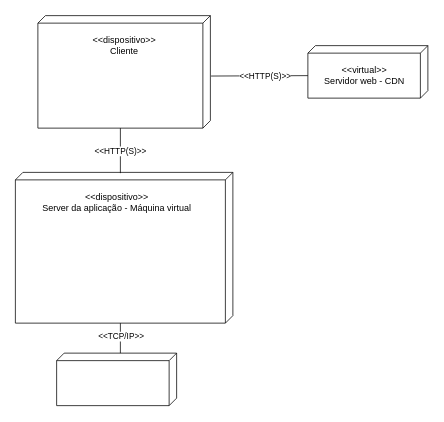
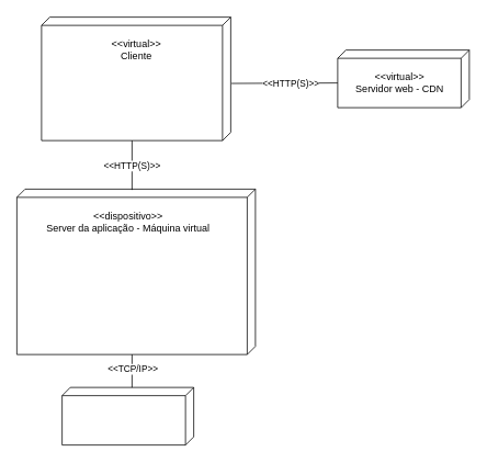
  <mxCell id="0" />
  <mxCell id="1" parent="0" />
  <mxCell id="2" value="" style="verticalAlign=top;align=center;spacingTop=8;spacingLeft=2;spacingRight=12;shape=cube;size=10;direction=south;fontStyle=4;html=1;whiteSpace=wrap;" parent="1" vertex="1"><mxGeometry x="50" y="20" width="230" height="150" as="geometry" /></mxCell>
- <mxCell id="3" value="&amp;lt;&amp;lt;dispositivo&amp;gt;&amp;gt;&lt;div&gt;Cliente&lt;/div&gt;" style="text;html=1;align=center;verticalAlign=middle;resizable=0;points=[];autosize=1;strokeColor=none;fillColor=none;" parent="1" vertex="1"><mxGeometry x="110" y="40" width="110" height="40" as="geometry" /></mxCell>
+ <mxCell id="3" value="&amp;lt;&amp;lt;virtual&amp;gt;&amp;gt;&lt;div&gt;Cliente&lt;/div&gt;" style="text;html=1;align=center;verticalAlign=middle;resizable=0;points=[];autosize=1;strokeColor=none;fillColor=none;" parent="1" vertex="1"><mxGeometry x="110" y="40" width="110" height="40" as="geometry" /></mxCell>
  <mxCell id="4" value="" style="verticalAlign=top;align=center;spacingTop=8;spacingLeft=2;spacingRight=12;shape=cube;size=10;direction=south;fontStyle=4;html=1;whiteSpace=wrap;" parent="1" vertex="1"><mxGeometry x="20" y="229" width="290" height="201" as="geometry" /></mxCell>
  <mxCell id="5" value="&amp;lt;&amp;lt;dispositivo&amp;gt;&amp;gt;&lt;div&gt;Server da aplicação - Máquina virtual&lt;/div&gt;" style="text;html=1;align=center;verticalAlign=middle;resizable=0;points=[];autosize=1;strokeColor=none;fillColor=none;" parent="1" vertex="1"><mxGeometry x="45" y="249" width="220" height="40" as="geometry" /></mxCell>
  <mxCell id="6" value="" style="verticalAlign=top;align=center;spacingTop=8;spacingLeft=2;spacingRight=12;shape=cube;size=10;direction=south;fontStyle=4;html=1;whiteSpace=wrap;" parent="1" vertex="1"><mxGeometry x="410" y="60" width="160" height="70" as="geometry" /></mxCell>
  <mxCell id="7" value="&amp;lt;&amp;lt;virtual&amp;gt;&amp;gt;&lt;div&gt;Servidor web - CDN&lt;/div&gt;" style="text;html=1;align=center;verticalAlign=middle;resizable=0;points=[];autosize=1;strokeColor=none;fillColor=none;" parent="1" vertex="1"><mxGeometry x="420" y="80" width="130" height="40" as="geometry" /></mxCell>
  <mxCell id="8" value="" style="verticalAlign=top;align=center;spacingTop=8;spacingLeft=2;spacingRight=12;shape=cube;size=10;direction=south;fontStyle=4;html=1;whiteSpace=wrap;" parent="1" vertex="1"><mxGeometry x="75" y="470" width="160" height="70" as="geometry" /></mxCell>
  <mxCell id="9" value="" style="endArrow=none;html=1;rounded=0;entryX=0;entryY=0;entryDx=40;entryDy=160;entryPerimeter=0;exitX=0.537;exitY=-0.004;exitDx=0;exitDy=0;exitPerimeter=0;" parent="1" source="2" target="6" edge="1"><mxGeometry width="50" height="50" relative="1" as="geometry"><mxPoint x="300" y="130" as="sourcePoint" /><mxPoint x="350" y="80" as="targetPoint" /></mxGeometry></mxCell>
  <mxCell id="10" value="&amp;lt;&amp;lt;HTTP(S)&amp;gt;&amp;gt;" style="edgeLabel;html=1;align=center;verticalAlign=middle;resizable=0;points=[];" parent="9" vertex="1" connectable="0"><mxGeometry x="0.111" relative="1" as="geometry"><mxPoint as="offset" /></mxGeometry></mxCell>
  <mxCell id="11" value="" style="endArrow=none;html=1;rounded=0;entryX=0;entryY=0;entryDx=150;entryDy=120;entryPerimeter=0;" parent="1" target="2" edge="1"><mxGeometry width="50" height="50" relative="1" as="geometry"><mxPoint x="160" y="230" as="sourcePoint" /><mxPoint x="160" y="180" as="targetPoint" /></mxGeometry></mxCell>
  <mxCell id="12" value="&amp;lt;&amp;lt;HTTP(S)&amp;gt;&amp;gt;" style="edgeLabel;html=1;align=center;verticalAlign=middle;resizable=0;points=[];" parent="11" vertex="1" connectable="0"><mxGeometry x="0.007" y="1" relative="1" as="geometry"><mxPoint as="offset" /></mxGeometry></mxCell>
  <mxCell id="13" value="" style="endArrow=none;html=1;rounded=0;entryX=0;entryY=0;entryDx=201;entryDy=150;entryPerimeter=0;exitX=0;exitY=0;exitDx=0;exitDy=75;exitPerimeter=0;" parent="1" source="8" target="4" edge="1"><mxGeometry width="50" height="50" relative="1" as="geometry"><mxPoint x="130" y="490" as="sourcePoint" /><mxPoint x="180" y="440" as="targetPoint" /></mxGeometry></mxCell>
  <mxCell id="14" value="&amp;lt;&amp;lt;TCP/IP&amp;gt;&amp;gt;" style="edgeLabel;html=1;align=center;verticalAlign=middle;resizable=0;points=[];" parent="13" vertex="1" connectable="0"><mxGeometry x="0.128" relative="1" as="geometry"><mxPoint as="offset" /></mxGeometry></mxCell>
